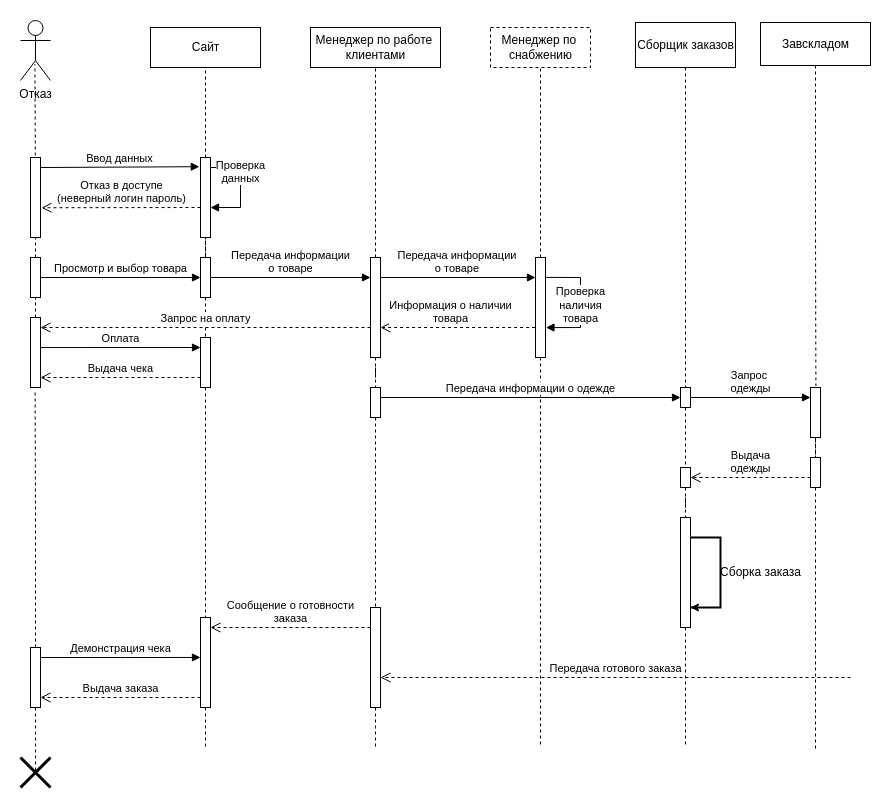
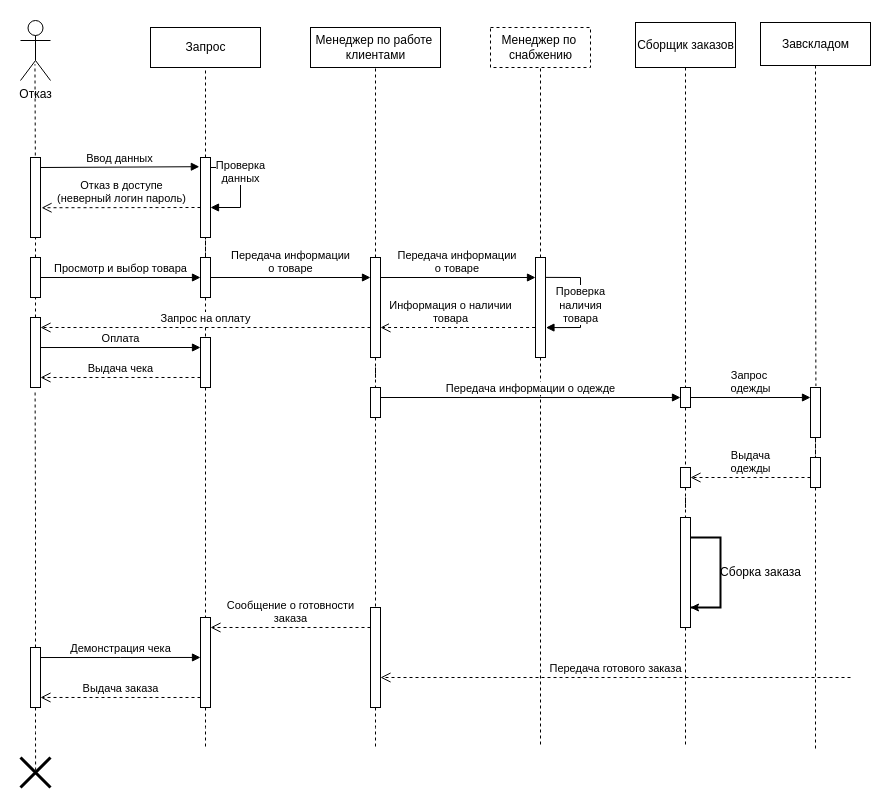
  <mxCell id="0" />
  <mxCell id="1" parent="0" />
  <mxCell id="2" value="Отказ" style="shape=umlActor;verticalLabelPosition=bottom;verticalAlign=top;html=1;" vertex="1" parent="1"><mxGeometry x="20" y="20" width="30" height="60" as="geometry" /></mxCell>
- <mxCell id="3" value="Сайт" style="html=1;" vertex="1" parent="1"><mxGeometry x="150" y="27" width="110" height="40" as="geometry" /></mxCell>
+ <mxCell id="3" value="Запрос" style="html=1;" vertex="1" parent="1"><mxGeometry x="150" y="27" width="110" height="40" as="geometry" /></mxCell>
  <mxCell id="4" value="Менеджер по работе&amp;nbsp;&lt;br&gt;клиентами" style="html=1;" vertex="1" parent="1"><mxGeometry x="310" y="27" width="130" height="40" as="geometry" /></mxCell>
  <mxCell id="5" value="Менеджер по&amp;nbsp;&lt;br&gt;снабжению" style="html=1;dashed=1;" vertex="1" parent="1"><mxGeometry x="490" y="27" width="100" height="40" as="geometry" /></mxCell>
  <mxCell id="6" style="edgeStyle=orthogonalEdgeStyle;rounded=0;orthogonalLoop=1;jettySize=auto;html=1;endArrow=none;endFill=0;dashed=1;" edge="1" parent="1" source="7" target="33"><mxGeometry relative="1" as="geometry"><mxPoint x="685" y="398.515" as="targetPoint" /></mxGeometry></mxCell>
  <mxCell id="7" value="Сборщик заказов" style="html=1;" vertex="1" parent="1"><mxGeometry x="635" y="22" width="100" height="45" as="geometry" /></mxCell>
  <mxCell id="8" style="edgeStyle=orthogonalEdgeStyle;rounded=0;orthogonalLoop=1;jettySize=auto;html=1;entryX=0.482;entryY=0.729;entryDx=0;entryDy=0;entryPerimeter=0;dashed=1;endArrow=none;endFill=0;startArrow=none;" edge="1" parent="1" source="57" target="2"><mxGeometry relative="1" as="geometry" /></mxCell>
  <mxCell id="9" value="" style="html=1;points=[];perimeter=orthogonalPerimeter;" vertex="1" parent="1"><mxGeometry x="30" y="157" width="10" height="80" as="geometry" /></mxCell>
  <mxCell id="10" style="edgeStyle=orthogonalEdgeStyle;rounded=0;orthogonalLoop=1;jettySize=auto;html=1;endArrow=none;endFill=0;dashed=1;entryX=0.54;entryY=-0.029;entryDx=0;entryDy=0;entryPerimeter=0;" edge="1" parent="1" source="11" target="38"><mxGeometry relative="1" as="geometry"><mxPoint x="815" y="377" as="targetPoint" /></mxGeometry></mxCell>
  <mxCell id="11" value="Завскладом" style="html=1;" vertex="1" parent="1"><mxGeometry x="760" y="22" width="110" height="43" as="geometry" /></mxCell>
  <mxCell id="12" style="edgeStyle=orthogonalEdgeStyle;rounded=0;orthogonalLoop=1;jettySize=auto;html=1;entryX=0.5;entryY=1;entryDx=0;entryDy=0;dashed=1;endArrow=none;endFill=0;" edge="1" parent="1" source="13" target="3"><mxGeometry relative="1" as="geometry" /></mxCell>
  <mxCell id="13" value="" style="html=1;points=[];perimeter=orthogonalPerimeter;" vertex="1" parent="1"><mxGeometry x="200" y="157" width="10" height="80" as="geometry" /></mxCell>
  <mxCell id="14" value="Ввод данных" style="html=1;verticalAlign=bottom;endArrow=block;rounded=0;entryX=-0.114;entryY=0.115;entryDx=0;entryDy=0;entryPerimeter=0;" edge="1" parent="1" target="13"><mxGeometry width="80" relative="1" as="geometry"><mxPoint x="40" y="167" as="sourcePoint" /><mxPoint x="120" y="167" as="targetPoint" /></mxGeometry></mxCell>
  <mxCell id="15" value="Отказ в доступе&lt;br&gt;(неверный логин пароль)" style="html=1;verticalAlign=bottom;endArrow=open;dashed=1;endSize=8;rounded=0;entryX=1.104;entryY=0.628;entryDx=0;entryDy=0;entryPerimeter=0;exitX=0;exitY=0.625;exitDx=0;exitDy=0;exitPerimeter=0;" edge="1" parent="1" source="13" target="9"><mxGeometry relative="1" as="geometry"><mxPoint x="200" y="197" as="sourcePoint" /><mxPoint x="120" y="197" as="targetPoint" /></mxGeometry></mxCell>
  <mxCell id="16" value="Проверка&lt;br&gt;данных" style="html=1;verticalAlign=bottom;endArrow=block;rounded=0;entryX=1;entryY=0.625;entryDx=0;entryDy=0;entryPerimeter=0;" edge="1" parent="1" target="13"><mxGeometry width="80" relative="1" as="geometry"><mxPoint x="210" y="167" as="sourcePoint" /><mxPoint x="220" y="197" as="targetPoint" /><Array as="points"><mxPoint x="240" y="167" /><mxPoint x="240" y="207" /></Array><mxPoint as="offset" /></mxGeometry></mxCell>
  <mxCell id="17" value="" style="html=1;points=[];perimeter=orthogonalPerimeter;" vertex="1" parent="1"><mxGeometry x="30" y="257" width="10" height="40" as="geometry" /></mxCell>
  <mxCell id="18" style="edgeStyle=orthogonalEdgeStyle;rounded=0;orthogonalLoop=1;jettySize=auto;html=1;entryX=0.5;entryY=1;entryDx=0;entryDy=0;entryPerimeter=0;endArrow=none;endFill=0;dashed=1;" edge="1" parent="1" source="20" target="13"><mxGeometry relative="1" as="geometry" /></mxCell>
  <mxCell id="19" style="edgeStyle=orthogonalEdgeStyle;rounded=0;orthogonalLoop=1;jettySize=auto;html=1;dashed=1;endArrow=none;endFill=0;startArrow=none;" edge="1" parent="1" source="59" target="49"><mxGeometry relative="1" as="geometry" /></mxCell>
  <mxCell id="20" value="" style="html=1;points=[];perimeter=orthogonalPerimeter;" vertex="1" parent="1"><mxGeometry x="200" y="257" width="10" height="40" as="geometry" /></mxCell>
  <mxCell id="21" value="Просмотр и выбор товара" style="html=1;verticalAlign=bottom;endArrow=block;rounded=0;entryX=0;entryY=0.5;entryDx=0;entryDy=0;entryPerimeter=0;exitX=1;exitY=0.5;exitDx=0;exitDy=0;exitPerimeter=0;" edge="1" parent="1" source="17" target="20"><mxGeometry width="80" relative="1" as="geometry"><mxPoint x="40" y="257" as="sourcePoint" /><mxPoint x="120" y="257" as="targetPoint" /></mxGeometry></mxCell>
  <mxCell id="22" style="edgeStyle=orthogonalEdgeStyle;rounded=0;orthogonalLoop=1;jettySize=auto;html=1;entryX=0.5;entryY=1;entryDx=0;entryDy=0;endArrow=none;endFill=0;dashed=1;" edge="1" parent="1" source="24" target="4"><mxGeometry relative="1" as="geometry" /></mxCell>
  <mxCell id="23" style="edgeStyle=orthogonalEdgeStyle;rounded=0;orthogonalLoop=1;jettySize=auto;html=1;entryX=0.5;entryY=0;entryDx=0;entryDy=0;entryPerimeter=0;endArrow=none;endFill=0;dashed=1;" edge="1" parent="1" source="24" target="35"><mxGeometry relative="1" as="geometry" /></mxCell>
  <mxCell id="24" value="" style="html=1;points=[];perimeter=orthogonalPerimeter;" vertex="1" parent="1"><mxGeometry x="370" y="257" width="10" height="100" as="geometry" /></mxCell>
  <mxCell id="25" value="Передача информации&lt;br&gt;о товаре" style="html=1;verticalAlign=bottom;endArrow=block;rounded=0;entryX=0;entryY=0.2;entryDx=0;entryDy=0;entryPerimeter=0;" edge="1" parent="1" target="24"><mxGeometry width="80" relative="1" as="geometry"><mxPoint x="210" y="277" as="sourcePoint" /><mxPoint x="290" y="277" as="targetPoint" /></mxGeometry></mxCell>
  <mxCell id="26" style="edgeStyle=orthogonalEdgeStyle;rounded=0;orthogonalLoop=1;jettySize=auto;html=1;entryX=0.5;entryY=1;entryDx=0;entryDy=0;endArrow=none;endFill=0;dashed=1;" edge="1" parent="1" source="28" target="5"><mxGeometry relative="1" as="geometry" /></mxCell>
  <mxCell id="27" style="edgeStyle=orthogonalEdgeStyle;rounded=0;orthogonalLoop=1;jettySize=auto;html=1;dashed=1;endArrow=none;endFill=0;" edge="1" parent="1" source="28"><mxGeometry relative="1" as="geometry"><mxPoint x="540" y="747" as="targetPoint" /></mxGeometry></mxCell>
  <mxCell id="28" value="" style="html=1;points=[];perimeter=orthogonalPerimeter;" vertex="1" parent="1"><mxGeometry x="535" y="257" width="10" height="100" as="geometry" /></mxCell>
  <mxCell id="29" value="Передача информации&amp;nbsp;&lt;br&gt;о товаре&amp;nbsp;" style="html=1;verticalAlign=bottom;endArrow=block;rounded=0;" edge="1" parent="1" target="28"><mxGeometry width="80" relative="1" as="geometry"><mxPoint x="380" y="277" as="sourcePoint" /><mxPoint x="530" y="277" as="targetPoint" /></mxGeometry></mxCell>
  <mxCell id="30" value="Проверка&lt;br&gt;наличия&lt;br&gt;товара" style="html=1;verticalAlign=bottom;endArrow=block;rounded=0;exitX=1.053;exitY=0.199;exitDx=0;exitDy=0;exitPerimeter=0;entryX=1.046;entryY=0.701;entryDx=0;entryDy=0;entryPerimeter=0;" edge="1" parent="1" source="28" target="28"><mxGeometry x="0.419" width="80" relative="1" as="geometry"><mxPoint x="550" y="277" as="sourcePoint" /><mxPoint x="550" y="327" as="targetPoint" /><Array as="points"><mxPoint x="580" y="277" /><mxPoint x="580" y="327" /></Array><mxPoint as="offset" /></mxGeometry></mxCell>
  <mxCell id="31" value="Информация о наличии&lt;br&gt;товара" style="html=1;verticalAlign=bottom;endArrow=open;dashed=1;endSize=8;rounded=0;exitX=-0.042;exitY=0.7;exitDx=0;exitDy=0;exitPerimeter=0;" edge="1" parent="1" source="28" target="24"><mxGeometry x="0.094" relative="1" as="geometry"><mxPoint x="530" y="327" as="sourcePoint" /><mxPoint x="450" y="327" as="targetPoint" /><mxPoint as="offset" /></mxGeometry></mxCell>
  <mxCell id="32" style="edgeStyle=orthogonalEdgeStyle;rounded=0;orthogonalLoop=1;jettySize=auto;html=1;endArrow=none;endFill=0;dashed=1;entryX=0.5;entryY=0;entryDx=0;entryDy=0;entryPerimeter=0;startArrow=none;" edge="1" parent="1" source="55" target="42"><mxGeometry relative="1" as="geometry"><mxPoint x="685" y="457" as="targetPoint" /></mxGeometry></mxCell>
  <mxCell id="33" value="" style="html=1;points=[];perimeter=orthogonalPerimeter;" vertex="1" parent="1"><mxGeometry x="680" y="387" width="10" height="20" as="geometry" /></mxCell>
  <mxCell id="34" style="edgeStyle=orthogonalEdgeStyle;rounded=0;orthogonalLoop=1;jettySize=auto;html=1;dashed=1;endArrow=none;endFill=0;" edge="1" parent="1" source="35"><mxGeometry relative="1" as="geometry"><mxPoint x="375" y="647" as="targetPoint" /></mxGeometry></mxCell>
  <mxCell id="35" value="" style="html=1;points=[];perimeter=orthogonalPerimeter;" vertex="1" parent="1"><mxGeometry x="370" y="387" width="10" height="30" as="geometry" /></mxCell>
  <mxCell id="36" value="Передача информации о одежде" style="html=1;verticalAlign=bottom;endArrow=block;rounded=0;" edge="1" parent="1"><mxGeometry width="80" relative="1" as="geometry"><mxPoint x="380" y="397" as="sourcePoint" /><mxPoint x="680" y="397" as="targetPoint" /></mxGeometry></mxCell>
  <mxCell id="37" style="edgeStyle=orthogonalEdgeStyle;rounded=0;orthogonalLoop=1;jettySize=auto;html=1;dashed=1;endArrow=none;endFill=0;" edge="1" parent="1" source="38" target="54"><mxGeometry relative="1" as="geometry" /></mxCell>
  <mxCell id="38" value="" style="html=1;points=[];perimeter=orthogonalPerimeter;" vertex="1" parent="1"><mxGeometry x="810" y="387" width="10" height="50" as="geometry" /></mxCell>
  <mxCell id="39" value="Запрос&amp;nbsp;&lt;br&gt;одежды" style="html=1;verticalAlign=bottom;endArrow=block;rounded=0;entryX=0;entryY=0.2;entryDx=0;entryDy=0;entryPerimeter=0;" edge="1" parent="1" target="38"><mxGeometry width="80" relative="1" as="geometry"><mxPoint x="690" y="397" as="sourcePoint" /><mxPoint x="770" y="397" as="targetPoint" /></mxGeometry></mxCell>
  <mxCell id="40" value="Выдача&lt;br&gt;одежды" style="html=1;verticalAlign=bottom;endArrow=open;dashed=1;endSize=8;rounded=0;exitX=0;exitY=0.667;exitDx=0;exitDy=0;exitPerimeter=0;" edge="1" parent="1" source="54"><mxGeometry relative="1" as="geometry"><mxPoint x="810" y="437" as="sourcePoint" /><mxPoint x="690" y="477" as="targetPoint" /></mxGeometry></mxCell>
  <mxCell id="41" style="edgeStyle=orthogonalEdgeStyle;rounded=0;orthogonalLoop=1;jettySize=auto;html=1;endArrow=none;endFill=0;dashed=1;" edge="1" parent="1" source="42"><mxGeometry relative="1" as="geometry"><mxPoint x="685" y="747" as="targetPoint" /></mxGeometry></mxCell>
  <mxCell id="42" value="" style="html=1;points=[];perimeter=orthogonalPerimeter;" vertex="1" parent="1"><mxGeometry x="680" y="517" width="10" height="110" as="geometry" /></mxCell>
  <mxCell id="43" style="edgeStyle=orthogonalEdgeStyle;rounded=0;orthogonalLoop=1;jettySize=auto;html=1;dashed=1;endArrow=none;endFill=0;" edge="1" parent="1" source="44"><mxGeometry relative="1" as="geometry"><mxPoint x="375" y="747" as="targetPoint" /></mxGeometry></mxCell>
  <mxCell id="44" value="" style="html=1;points=[];perimeter=orthogonalPerimeter;" vertex="1" parent="1"><mxGeometry x="370" y="607" width="10" height="100" as="geometry" /></mxCell>
  <mxCell id="45" style="edgeStyle=orthogonalEdgeStyle;rounded=0;orthogonalLoop=1;jettySize=auto;html=1;dashed=1;endArrow=none;endFill=0;entryX=0.504;entryY=0.462;entryDx=0;entryDy=0;entryPerimeter=0;" edge="1" parent="1" source="46" target="64"><mxGeometry relative="1" as="geometry"><mxPoint x="35" y="757" as="targetPoint" /></mxGeometry></mxCell>
  <mxCell id="46" value="" style="html=1;points=[];perimeter=orthogonalPerimeter;" vertex="1" parent="1"><mxGeometry x="30" y="647" width="10" height="60" as="geometry" /></mxCell>
  <mxCell id="47" value="Передача готового заказа" style="html=1;verticalAlign=bottom;endArrow=open;dashed=1;endSize=8;rounded=0;" edge="1" parent="1"><mxGeometry relative="1" as="geometry"><mxPoint x="850" y="677" as="sourcePoint" /><mxPoint x="380" y="677" as="targetPoint" /></mxGeometry></mxCell>
  <mxCell id="48" style="edgeStyle=orthogonalEdgeStyle;rounded=0;orthogonalLoop=1;jettySize=auto;html=1;dashed=1;endArrow=none;endFill=0;" edge="1" parent="1" source="49"><mxGeometry relative="1" as="geometry"><mxPoint x="205" y="747" as="targetPoint" /></mxGeometry></mxCell>
  <mxCell id="49" value="" style="html=1;points=[];perimeter=orthogonalPerimeter;" vertex="1" parent="1"><mxGeometry x="200" y="617" width="10" height="90" as="geometry" /></mxCell>
  <mxCell id="50" value="Сообщение о готовности&lt;br&gt;заказа" style="html=1;verticalAlign=bottom;endArrow=open;dashed=1;endSize=8;rounded=0;entryX=1;entryY=0.111;entryDx=0;entryDy=0;entryPerimeter=0;" edge="1" parent="1" source="44" target="49"><mxGeometry relative="1" as="geometry"><mxPoint x="364" y="676.66" as="sourcePoint" /><mxPoint x="270" y="677" as="targetPoint" /></mxGeometry></mxCell>
  <mxCell id="51" value="Демонстрация чека" style="html=1;verticalAlign=bottom;endArrow=block;rounded=0;entryX=0;entryY=0.444;entryDx=0;entryDy=0;entryPerimeter=0;exitX=1;exitY=0.167;exitDx=0;exitDy=0;exitPerimeter=0;" edge="1" parent="1" source="46" target="49"><mxGeometry width="80" relative="1" as="geometry"><mxPoint x="50" y="657" as="sourcePoint" /><mxPoint x="120" y="677" as="targetPoint" /><Array as="points"><mxPoint x="120" y="657" /></Array></mxGeometry></mxCell>
  <mxCell id="52" value="Выдача заказа" style="html=1;verticalAlign=bottom;endArrow=open;dashed=1;endSize=8;rounded=0;entryX=1;entryY=0.833;entryDx=0;entryDy=0;entryPerimeter=0;" edge="1" parent="1" target="46"><mxGeometry relative="1" as="geometry"><mxPoint x="200" y="697" as="sourcePoint" /><mxPoint x="120" y="697" as="targetPoint" /></mxGeometry></mxCell>
  <mxCell id="53" style="edgeStyle=orthogonalEdgeStyle;rounded=0;orthogonalLoop=1;jettySize=auto;html=1;dashed=1;endArrow=none;endFill=0;" edge="1" parent="1" source="54"><mxGeometry relative="1" as="geometry"><mxPoint x="815" y="748.103" as="targetPoint" /></mxGeometry></mxCell>
  <mxCell id="54" value="" style="html=1;points=[];perimeter=orthogonalPerimeter;" vertex="1" parent="1"><mxGeometry x="810" y="457" width="10" height="30" as="geometry" /></mxCell>
  <mxCell id="55" value="" style="html=1;points=[];perimeter=orthogonalPerimeter;" vertex="1" parent="1"><mxGeometry x="680" y="467" width="10" height="20" as="geometry" /></mxCell>
  <mxCell id="56" value="" style="edgeStyle=orthogonalEdgeStyle;rounded=0;orthogonalLoop=1;jettySize=auto;html=1;endArrow=none;endFill=0;dashed=1;entryX=0.5;entryY=0;entryDx=0;entryDy=0;entryPerimeter=0;" edge="1" parent="1" source="33" target="55"><mxGeometry relative="1" as="geometry"><mxPoint x="685" y="517" as="targetPoint" /><mxPoint x="685" y="437" as="sourcePoint" /></mxGeometry></mxCell>
  <mxCell id="57" value="" style="html=1;points=[];perimeter=orthogonalPerimeter;" vertex="1" parent="1"><mxGeometry x="30" y="317" width="10" height="70" as="geometry" /></mxCell>
  <mxCell id="58" value="" style="edgeStyle=orthogonalEdgeStyle;rounded=0;orthogonalLoop=1;jettySize=auto;html=1;dashed=1;endArrow=none;endFill=0;entryX=0.46;entryY=1.058;entryDx=0;entryDy=0;entryPerimeter=0;" edge="1" parent="1" source="46" target="57"><mxGeometry relative="1" as="geometry"><mxPoint x="35" y="647" as="sourcePoint" /><mxPoint x="35" y="387" as="targetPoint" /></mxGeometry></mxCell>
  <mxCell id="59" value="" style="html=1;points=[];perimeter=orthogonalPerimeter;" vertex="1" parent="1"><mxGeometry x="200" y="337" width="10" height="50" as="geometry" /></mxCell>
  <mxCell id="60" value="" style="edgeStyle=orthogonalEdgeStyle;rounded=0;orthogonalLoop=1;jettySize=auto;html=1;dashed=1;endArrow=none;endFill=0;" edge="1" parent="1" source="20" target="59"><mxGeometry relative="1" as="geometry"><mxPoint x="205" y="297" as="sourcePoint" /><mxPoint x="205" y="647" as="targetPoint" /></mxGeometry></mxCell>
  <mxCell id="61" value="Запрос на оплату" style="html=1;verticalAlign=bottom;endArrow=open;dashed=1;endSize=8;rounded=0;entryX=1;entryY=0.143;entryDx=0;entryDy=0;entryPerimeter=0;" edge="1" parent="1" target="57"><mxGeometry relative="1" as="geometry"><mxPoint x="370" y="327" as="sourcePoint" /><mxPoint x="290" y="327" as="targetPoint" /></mxGeometry></mxCell>
  <mxCell id="62" value="Оплата" style="html=1;verticalAlign=bottom;endArrow=block;rounded=0;entryX=0;entryY=0.2;entryDx=0;entryDy=0;entryPerimeter=0;exitX=1;exitY=0.429;exitDx=0;exitDy=0;exitPerimeter=0;" edge="1" parent="1" source="57" target="59"><mxGeometry width="80" relative="1" as="geometry"><mxPoint x="40" y="367" as="sourcePoint" /><mxPoint x="190" y="367" as="targetPoint" /></mxGeometry></mxCell>
  <mxCell id="63" value="Выдача чека" style="html=1;verticalAlign=bottom;endArrow=open;dashed=1;endSize=8;rounded=0;entryX=1;entryY=0.857;entryDx=0;entryDy=0;entryPerimeter=0;" edge="1" parent="1" target="57"><mxGeometry relative="1" as="geometry"><mxPoint x="200" y="377" as="sourcePoint" /><mxPoint x="120" y="377" as="targetPoint" /></mxGeometry></mxCell>
  <mxCell id="64" value="" style="shape=umlDestroy;whiteSpace=wrap;html=1;strokeWidth=3;" vertex="1" parent="1"><mxGeometry x="20" y="757" width="30" height="30" as="geometry" /></mxCell>
  <mxCell id="65" value="" style="strokeWidth=2;html=1;shape=mxgraph.flowchart.annotation_1;align=left;pointerEvents=1;rotation=-180;" vertex="1" parent="1"><mxGeometry x="690" y="537" width="30" height="70" as="geometry" /></mxCell>
  <mxCell id="66" value="" style="endArrow=classic;html=1;rounded=0;exitX=0;exitY=0;exitDx=0;exitDy=0;exitPerimeter=0;entryX=1;entryY=0;entryDx=0;entryDy=0;entryPerimeter=0;" edge="1" parent="1" source="65" target="65"><mxGeometry width="50" height="50" relative="1" as="geometry"><mxPoint x="370" y="507" as="sourcePoint" /><mxPoint x="420" y="457" as="targetPoint" /></mxGeometry></mxCell>
  <mxCell id="67" value="Сборка заказа" style="text;html=1;align=center;verticalAlign=middle;resizable=0;points=[];autosize=1;strokeColor=none;fillColor=none;" vertex="1" parent="1"><mxGeometry x="710" y="557" width="100" height="30" as="geometry" /></mxCell>
